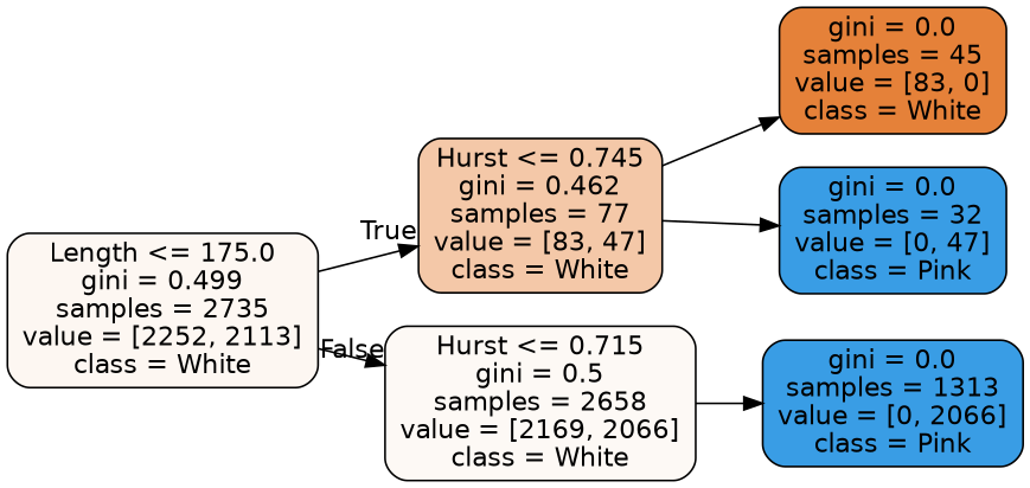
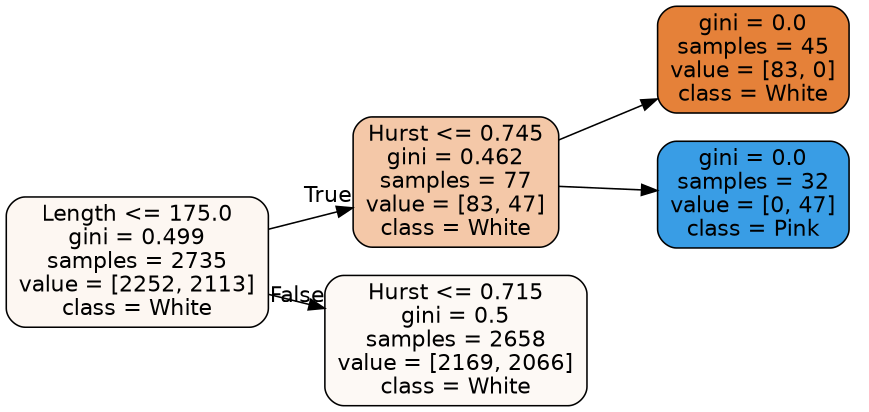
  digraph {
    rankdir=LR
    node [color=black fillcolor="#399de5ff" fontname=helvetica shape=box style="filled, rounded"]
    edge [fontname=helvetica]
    n1 [fillcolor="#e5813910" label="Length <= 175.0\ngini = 0.499\nsamples = 2735\nvalue = [2252, 2113]\nclass = White"]
    n2 [fillcolor="#e581396f" label="Hurst <= 0.745\ngini = 0.462\nsamples = 77\nvalue = [83, 47]\nclass = White"]
    n3 [fillcolor="#e581390c" label="Hurst <= 0.715\ngini = 0.5\nsamples = 2658\nvalue = [2169, 2066]\nclass = White"]
    n4 [fillcolor="#e58139ff" label="gini = 0.0\nsamples = 45\nvalue = [83, 0]\nclass = White"]
    n5 [label="gini = 0.0\nsamples = 32\nvalue = [0, 47]\nclass = Pink"]
-   n6 [label="gini = 0.0\nsamples = 1313\nvalue = [0, 2066]\nclass = Pink"]
    n1 -> n2 [headlabel=True labelangle=45 labeldistance=2.5]
    n1 -> n3 [headlabel=False labelangle=-45 labeldistance=2.5]
    n2 -> n4
    n2 -> n5
-   n3 -> n6
  }
